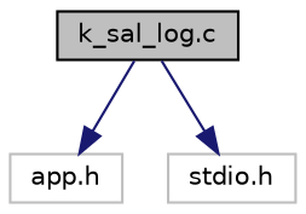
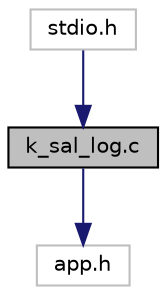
  digraph {
    node [color=grey75 fillcolor=white fontname=Helvetica fontsize=10 shape=record style=filled]
    edge [color=midnightblue fontname=Helvetica fontsize=10 labelfontname=Helvetica labelfontsize=10 style=solid]
    n1 [color=black fillcolor=grey75 fontcolor=black height=0.2 label="k_sal_log.c" width=0.4]
    n2 [height=0.2 label="app.h" width=0.4]
    n3 [height=0.2 label="stdio.h" width=0.4]
    n1 -> n2
-   n1 -> n3
+   n3 -> n1
  }
